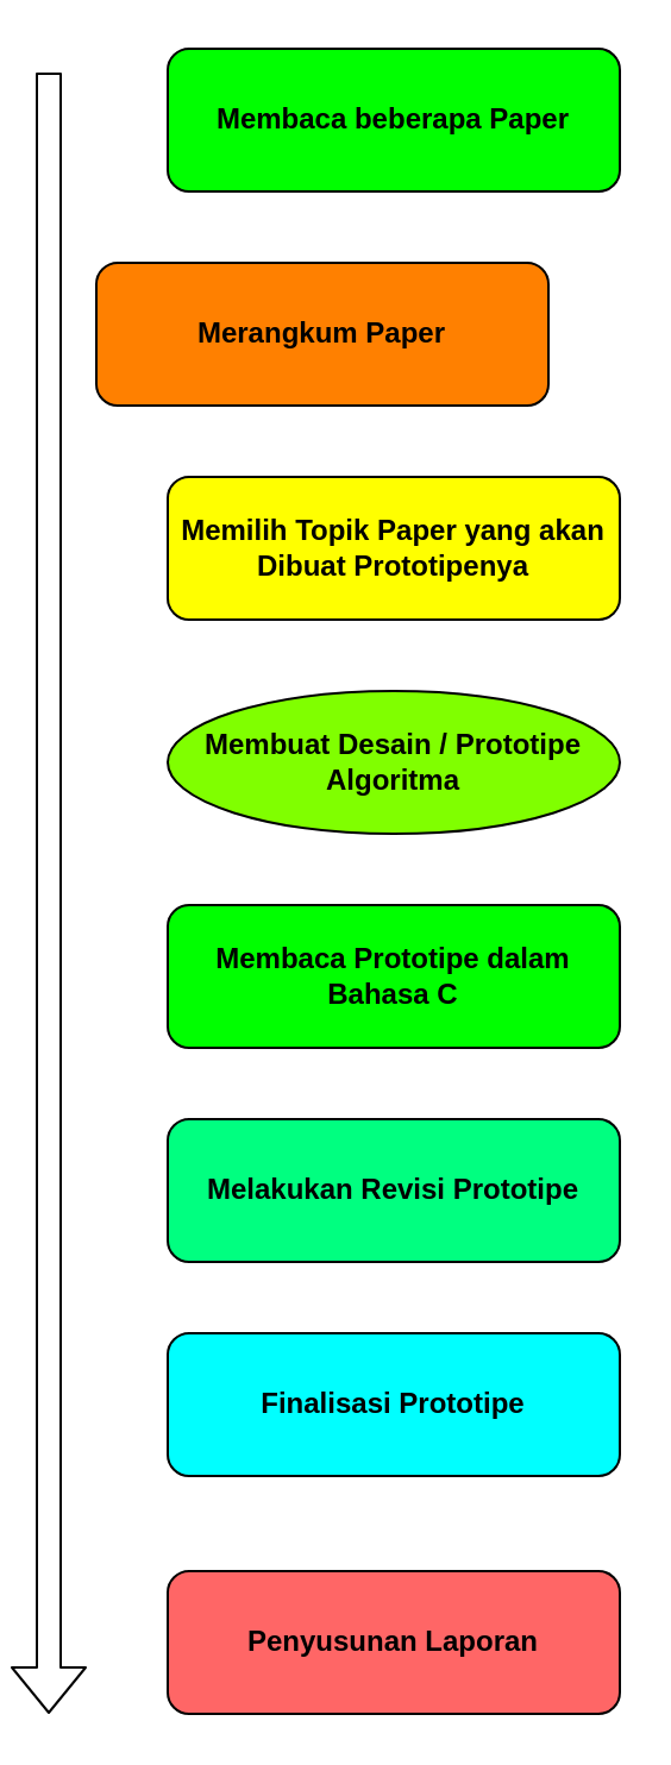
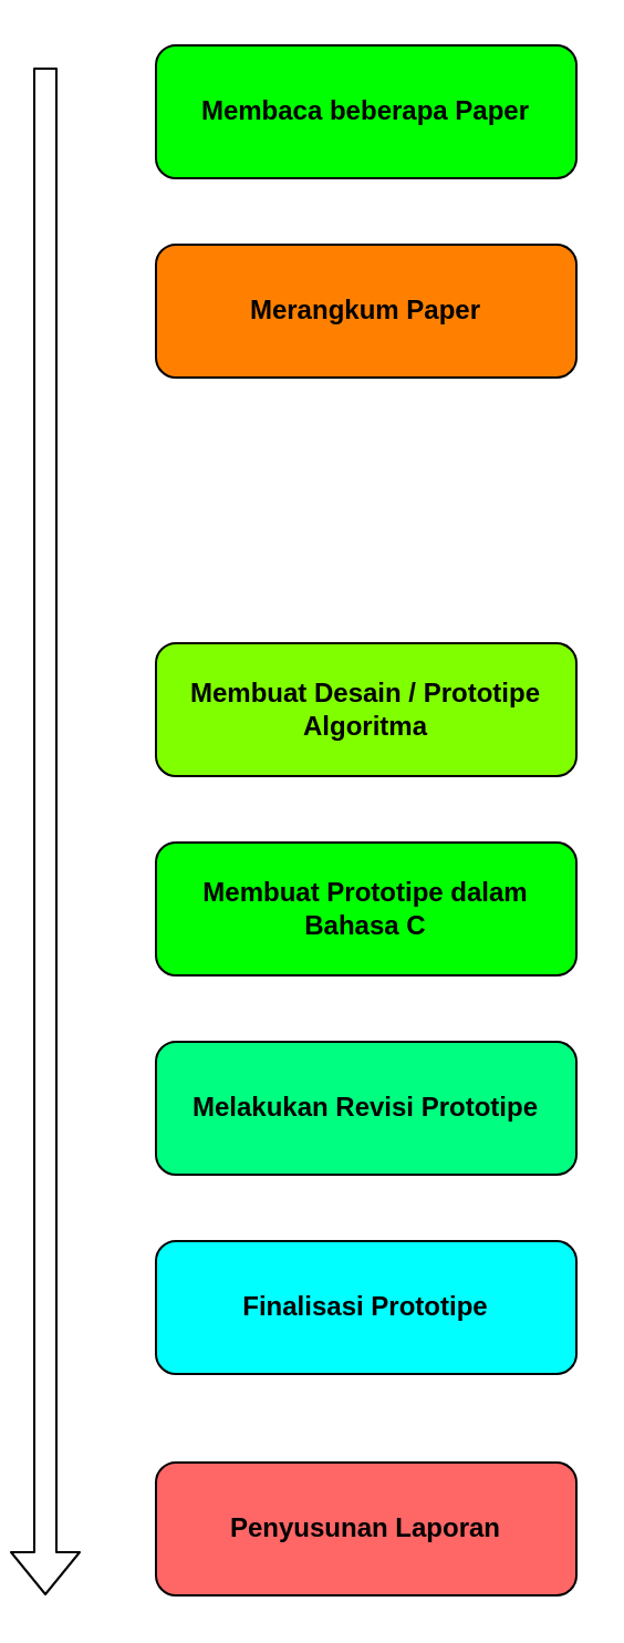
  <mxCell id="0" />
  <mxCell id="1" parent="0" />
  <mxCell id="2" value="&lt;b&gt;Membaca beberapa Paper&lt;/b&gt;" style="rounded=1;whiteSpace=wrap;html=1;fillColor=#00ff00;" vertex="1" parent="1"><mxGeometry x="70" y="20" width="190" height="60" as="geometry" /></mxCell>
- <mxCell id="3" value="&lt;b&gt;Merangkum Paper&lt;/b&gt;" style="rounded=1;whiteSpace=wrap;html=1;fillColor=#FF8000;" vertex="1" parent="1"><mxGeometry x="40" y="110" width="190" height="60" as="geometry" /></mxCell>
- <mxCell id="4" value="&lt;b&gt;Memilih Topik Paper yang akan Dibuat Prototipenya&lt;/b&gt;" style="rounded=1;whiteSpace=wrap;html=1;fillColor=#FFFF00;" vertex="1" parent="1"><mxGeometry x="70" y="200" width="190" height="60" as="geometry" /></mxCell>
- <mxCell id="5" value="&lt;b&gt;Membuat Desain / Prototipe Algoritma&lt;/b&gt;" style="ellipse;whiteSpace=wrap;html=1;fillColor=#80FF00;" vertex="1" parent="1"><mxGeometry x="70" y="290" width="190" height="60" as="geometry" /></mxCell>
- <mxCell id="6" value="&lt;b&gt;Membaca Prototipe dalam Bahasa C&lt;/b&gt;" style="rounded=1;whiteSpace=wrap;html=1;fillColor=#00FF00;" vertex="1" parent="1"><mxGeometry x="70" y="380" width="190" height="60" as="geometry" /></mxCell>
+ <mxCell id="3" value="&lt;b&gt;Merangkum Paper&lt;/b&gt;" style="rounded=1;whiteSpace=wrap;html=1;fillColor=#FF8000;" vertex="1" parent="1"><mxGeometry x="70" y="110" width="190" height="60" as="geometry" /></mxCell>
+ <mxCell id="5" value="&lt;b&gt;Membuat Desain / Prototipe Algoritma&lt;/b&gt;" style="rounded=1;whiteSpace=wrap;html=1;fillColor=#80FF00;" vertex="1" parent="1"><mxGeometry x="70" y="290" width="190" height="60" as="geometry" /></mxCell>
+ <mxCell id="6" value="&lt;b&gt;Membuat Prototipe dalam Bahasa C&lt;/b&gt;" style="rounded=1;whiteSpace=wrap;html=1;fillColor=#00FF00;" vertex="1" parent="1"><mxGeometry x="70" y="380" width="190" height="60" as="geometry" /></mxCell>
  <mxCell id="7" value="&lt;b&gt;Melakukan Revisi Prototipe&lt;/b&gt;" style="rounded=1;whiteSpace=wrap;html=1;fillColor=#00FF80;" vertex="1" parent="1"><mxGeometry x="70" y="470" width="190" height="60" as="geometry" /></mxCell>
  <mxCell id="8" value="&lt;b&gt;Finalisasi Prototipe&lt;/b&gt;" style="rounded=1;whiteSpace=wrap;html=1;fillColor=#00FFFF;" vertex="1" parent="1"><mxGeometry x="70" y="560" width="190" height="60" as="geometry" /></mxCell>
  <mxCell id="9" value="&lt;b&gt;Penyusunan Laporan&lt;/b&gt;" style="rounded=1;whiteSpace=wrap;html=1;fillColor=#ff6666;" vertex="1" parent="1"><mxGeometry x="70" y="660" width="190" height="60" as="geometry" /></mxCell>
  <mxCell id="10" value="" style="shape=flexArrow;endArrow=classic;html=1;" edge="1" parent="1"><mxGeometry width="50" height="50" relative="1" as="geometry"><mxPoint x="20" y="30" as="sourcePoint" /><mxPoint x="20" y="720" as="targetPoint" /></mxGeometry></mxCell>
